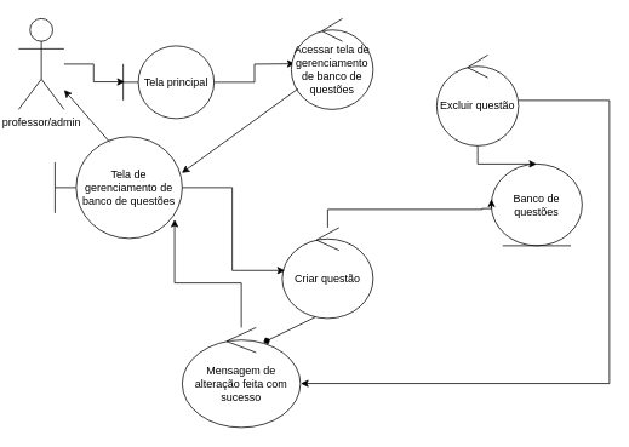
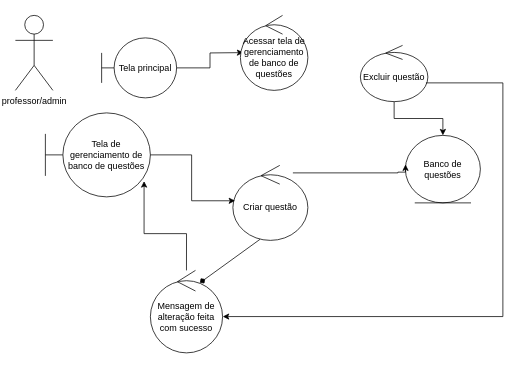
  <mxCell id="0" />
  <mxCell id="1" parent="0" />
  <mxCell id="2" value="professor/admin" style="shape=umlActor;verticalLabelPosition=bottom;verticalAlign=top;html=1;outlineConnect=0;" parent="1" vertex="1"><mxGeometry x="20" y="20" width="50" height="100" as="geometry" /></mxCell>
  <mxCell id="3" value="Tela principal" style="shape=umlBoundary;whiteSpace=wrap;html=1;" parent="1" vertex="1"><mxGeometry x="135" y="50" width="100" height="80" as="geometry" /></mxCell>
  <mxCell id="4" style="edgeStyle=orthogonalEdgeStyle;rounded=0;orthogonalLoop=1;jettySize=auto;html=1;entryX=0.05;entryY=0.496;entryDx=0;entryDy=0;entryPerimeter=0;" parent="1" source="3" edge="1"><mxGeometry relative="1" as="geometry"><mxPoint x="323.938" y="69.64" as="targetPoint" /></mxGeometry></mxCell>
- <mxCell id="5" style="edgeStyle=orthogonalEdgeStyle;rounded=0;orthogonalLoop=1;jettySize=auto;html=1;entryX=0.018;entryY=0.495;entryDx=0;entryDy=0;entryPerimeter=0;" parent="1" source="2" target="3" edge="1"><mxGeometry relative="1" as="geometry" /></mxCell>
  <mxCell id="6" value="Acessar tela de gerenciamento de banco de questões" style="ellipse;shape=umlControl;whiteSpace=wrap;html=1;" parent="1" vertex="1"><mxGeometry x="320" y="20" width="90" height="100" as="geometry" /></mxCell>
  <mxCell id="7" value="Tela de gerenciamento de banco de questões" style="shape=umlBoundary;whiteSpace=wrap;html=1;" parent="1" vertex="1"><mxGeometry x="60" y="150" width="140" height="112" as="geometry" /></mxCell>
- <mxCell id="8" value="" style="endArrow=classic;html=1;rounded=0;entryX=0.997;entryY=0.356;entryDx=0;entryDy=0;entryPerimeter=0;" parent="1" source="6" target="7" edge="1"><mxGeometry width="50" height="50" relative="1" as="geometry"><mxPoint x="400" y="240" as="sourcePoint" /><mxPoint x="450" y="190" as="targetPoint" /></mxGeometry></mxCell>
- <mxCell id="9" value="" style="endArrow=classic;html=1;rounded=0;exitX=0.432;exitY=0.055;exitDx=0;exitDy=0;exitPerimeter=0;" parent="1" source="7" target="2" edge="1"><mxGeometry width="50" height="50" relative="1" as="geometry"><mxPoint x="70" y="230" as="sourcePoint" /><mxPoint y="180" as="targetPoint" x="120" /></mxGeometry></mxCell>
- <mxCell id="10" value="Criar questão" style="ellipse;shape=umlControl;whiteSpace=wrap;html=1;" parent="1" vertex="1"><mxGeometry x="310" y="250" width="100" height="100" as="geometry" /></mxCell>
+ <mxCell id="10" value="Criar questão" style="ellipse;shape=umlControl;whiteSpace=wrap;html=1;" parent="1" vertex="1"><mxGeometry x="310" y="220" width="100" height="100" as="geometry" /></mxCell>
  <mxCell id="11" style="edgeStyle=orthogonalEdgeStyle;rounded=0;orthogonalLoop=1;jettySize=auto;html=1;entryX=0.03;entryY=0.472;entryDx=0;entryDy=0;entryPerimeter=0;" parent="1" source="7" target="10" edge="1"><mxGeometry relative="1" as="geometry" /></mxCell>
  <mxCell id="12" value="Banco de questões" style="ellipse;shape=umlEntity;whiteSpace=wrap;html=1;" parent="1" vertex="1"><mxGeometry x="540" y="180" width="100" height="90" as="geometry" /></mxCell>
  <mxCell id="13" style="edgeStyle=orthogonalEdgeStyle;rounded=0;orthogonalLoop=1;jettySize=auto;html=1;entryX=0.002;entryY=0.431;entryDx=0;entryDy=0;entryPerimeter=0;" parent="1" source="10" target="12" edge="1"><mxGeometry relative="1" as="geometry"><Array as="points"><mxPoint x="530" y="230" /><mxPoint x="530" y="229" /></Array></mxGeometry></mxCell>
- <mxCell id="14" value="Mensagem de alteração feita com sucesso" style="ellipse;shape=umlControl;whiteSpace=wrap;html=1;" parent="1" vertex="1"><mxGeometry x="200" y="360" width="130" height="110" as="geometry" /></mxCell>
+ <mxCell id="14" value="Mensagem de alteração feita com sucesso" style="ellipse;shape=umlControl;whiteSpace=wrap;html=1;" parent="1" vertex="1"><mxGeometry x="200" y="360" width="96.25" height="110" as="geometry" /></mxCell>
  <mxCell id="15" value="" style="endArrow=diamond;html=1;rounded=0;entryX=0.687;entryY=0.15;entryDx=0;entryDy=0;entryPerimeter=0;exitX=0.362;exitY=0.986;exitDx=0;exitDy=0;exitPerimeter=0;" parent="1" source="10" target="14" edge="1"><mxGeometry width="50" height="50" relative="1" as="geometry"><mxPoint x="180" y="340" as="sourcePoint" /><mxPoint x="230" y="290" as="targetPoint" /></mxGeometry></mxCell>
  <mxCell id="16" style="edgeStyle=orthogonalEdgeStyle;rounded=0;orthogonalLoop=1;jettySize=auto;html=1;entryX=0.94;entryY=0.813;entryDx=0;entryDy=0;entryPerimeter=0;" parent="1" source="14" target="7" edge="1"><mxGeometry relative="1" as="geometry" /></mxCell>
  <mxCell id="17" style="edgeStyle=orthogonalEdgeStyle;rounded=0;orthogonalLoop=1;jettySize=auto;html=1;" edge="1" parent="1" source="18" target="12"><mxGeometry relative="1" as="geometry" /></mxCell>
- <mxCell id="18" value="Excluir questão" style="ellipse;shape=umlControl;whiteSpace=wrap;html=1;" vertex="1" parent="1"><mxGeometry x="480" y="60" width="90" height="100" as="geometry" /></mxCell>
+ <mxCell id="18" value="Excluir questão" style="ellipse;shape=umlControl;whiteSpace=wrap;html=1;" vertex="1" parent="1"><mxGeometry x="480" y="60" width="90" height="75" as="geometry" /></mxCell>
  <mxCell id="19" style="edgeStyle=orthogonalEdgeStyle;rounded=0;orthogonalLoop=1;jettySize=auto;html=1;entryX=1.003;entryY=0.56;entryDx=0;entryDy=0;entryPerimeter=0;" edge="1" parent="1" source="18" target="14"><mxGeometry relative="1" as="geometry"><Array as="points"><mxPoint x="670" y="110" /><mxPoint x="670" y="422" /></Array></mxGeometry></mxCell>
